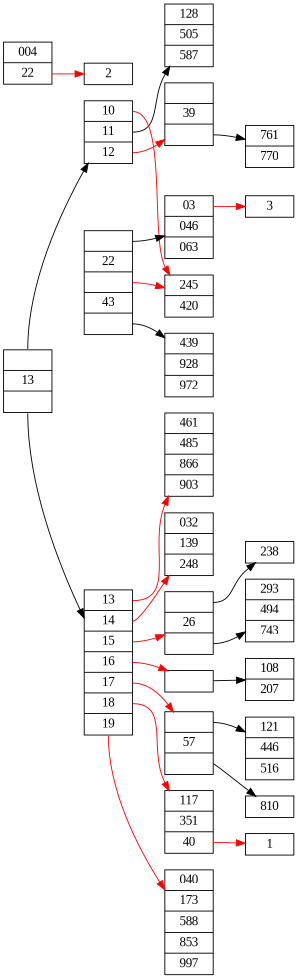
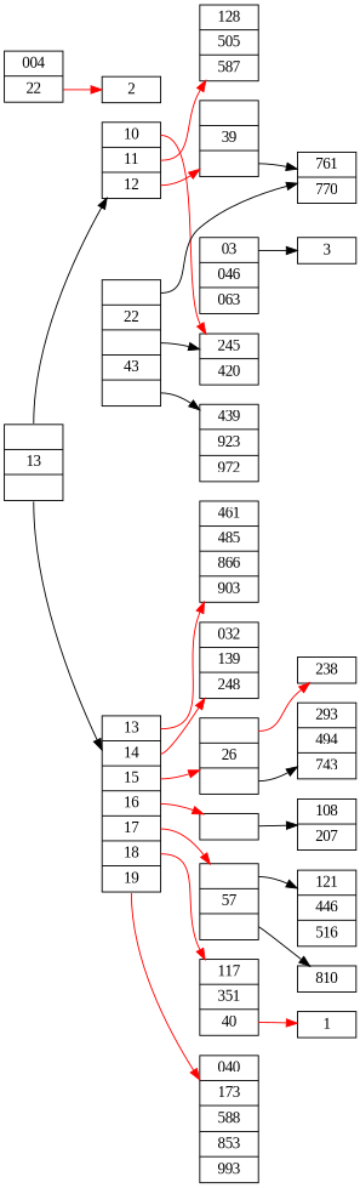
  digraph {
    fontname="Liberation Serif"
    rankdir=LR
    node [fontname="Liberation Serif" shape=record]
    edge [fontname="Liberation Serif" tailport=f0 color=red]
    n1 [height=.1 label="<f0> |13|<f1>"]
    n2 [height=.1 label="<f0> 10|<f1> 11|<f2> 12"]
    n3 [height=.1 label="<f0> 13|<f1> 14|<f2> 15|<f3> 16|<f4> 17|<f5> 18|<f6> 19"]
    n4 [height=.1 label="<f0> 128|<f1> 505|<f2> 587"]
    n5 [height=.1 label="<f0> |39|<f1>"]
    n6 [height=.1 label="<f0> 245|<f1> 420"]
    n7 [height=.1 label="<f0> 461|<f1> 485|<f2> 866|<f3> 903"]
    n8 [height=.1 label="<f0> 032|<f1> 139|<f2> 248"]
    n9 [height=.1 label="<f0> |26|<f1>"]
    n10 [height=.1 label="<f0>"]
    n11 [height=.1 label="<f0> |57|<f1>"]
    n12 [height=.1 label="<f0> 117|<f1> 351|<f2> 40"]
-   n13 [height=.1 label="<f0> 040|<f1> 173|<f2> 588|<f3> 853|<f4> 997"]
+   n13 [height=.1 label="<f0> 040|<f1> 173|<f2> 588|<f3> 853|<f4> 993"]
    n14 [height=.1 label="<f0> |22|<f1> |43|<f2>"]
    n15 [height=.1 label="<f0> 03|<f1> 046|<f2> 063"]
-   n16 [height=.1 label="<f0> 439|<f1> 928|<f2> 972"]
+   n16 [height=.1 label="<f0> 439|<f1> 923|<f2> 972"]
    n17 [height=.1 label="<f0> 761|<f1> 770"]
    n18 [height=.1 label="<f0> 3"]
    n19 [height=.1 label="<f0> 004|<f1> 22"]
    n20 [height=.1 label="<f0> 2"]
    n21 [height=.1 label="<f0> 238"]
    n22 [height=.1 label="<f0> 293|<f1> 494|<f2> 743"]
    n23 [height=.1 label="<f0> 108|<f1> 207"]
    n24 [height=.1 label="<f0> 121|<f1> 446|<f2> 516"]
    n25 [height=.1 label="<f0> 810"]
    n26 [height=.1 label="<f0> 1"]
    n1 -> n2 [color=""]
    n1 -> n3 [tailport=f1 color=""]
-   n2 -> n4 [color=black tailport=f1]
+   n2 -> n4 [tailport=f1]
    n2 -> n5 [tailport=f2]
    n2 -> n6
    n3 -> n7
    n3 -> n8 [tailport=f1]
    n3 -> n9 [tailport=f2]
    n3 -> n10 [tailport=f3]
    n3 -> n11 [tailport=f4]
    n3 -> n12 [tailport=f5]
    n3 -> n13 [tailport=f6]
    n5 -> n17 [tailport=f1 color=""]
-   n9 -> n21 [color=""]
+   n9 -> n21
    n9 -> n22 [tailport=f1 color=""]
    n10 -> n23 [color=""]
    n11 -> n24 [color=""]
    n11 -> n25 [tailport=f1 color=""]
    n12 -> n26 [tailport=f2]
-   n14 -> n6 [tailport=f1]
-   n14 -> n15 [color=""]
+   n14 -> n6 [tailport=f1 color=""]
+   n14 -> n17 [color=""]
    n14 -> n16 [tailport=f2 color=""]
-   n15 -> n18
+   n15 -> n18 [color=black]
    n19 -> n20 [tailport=f1]
  }
